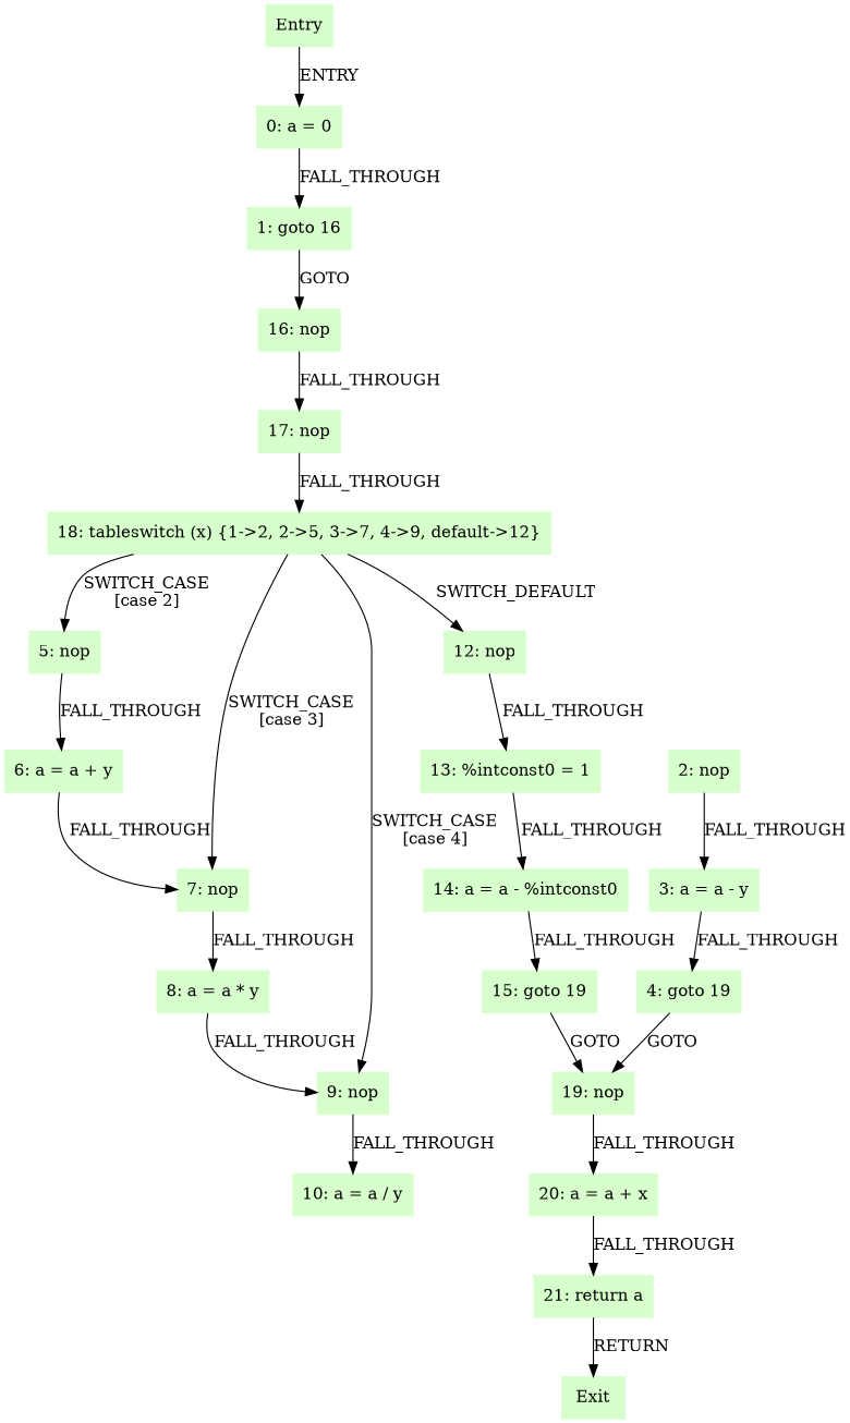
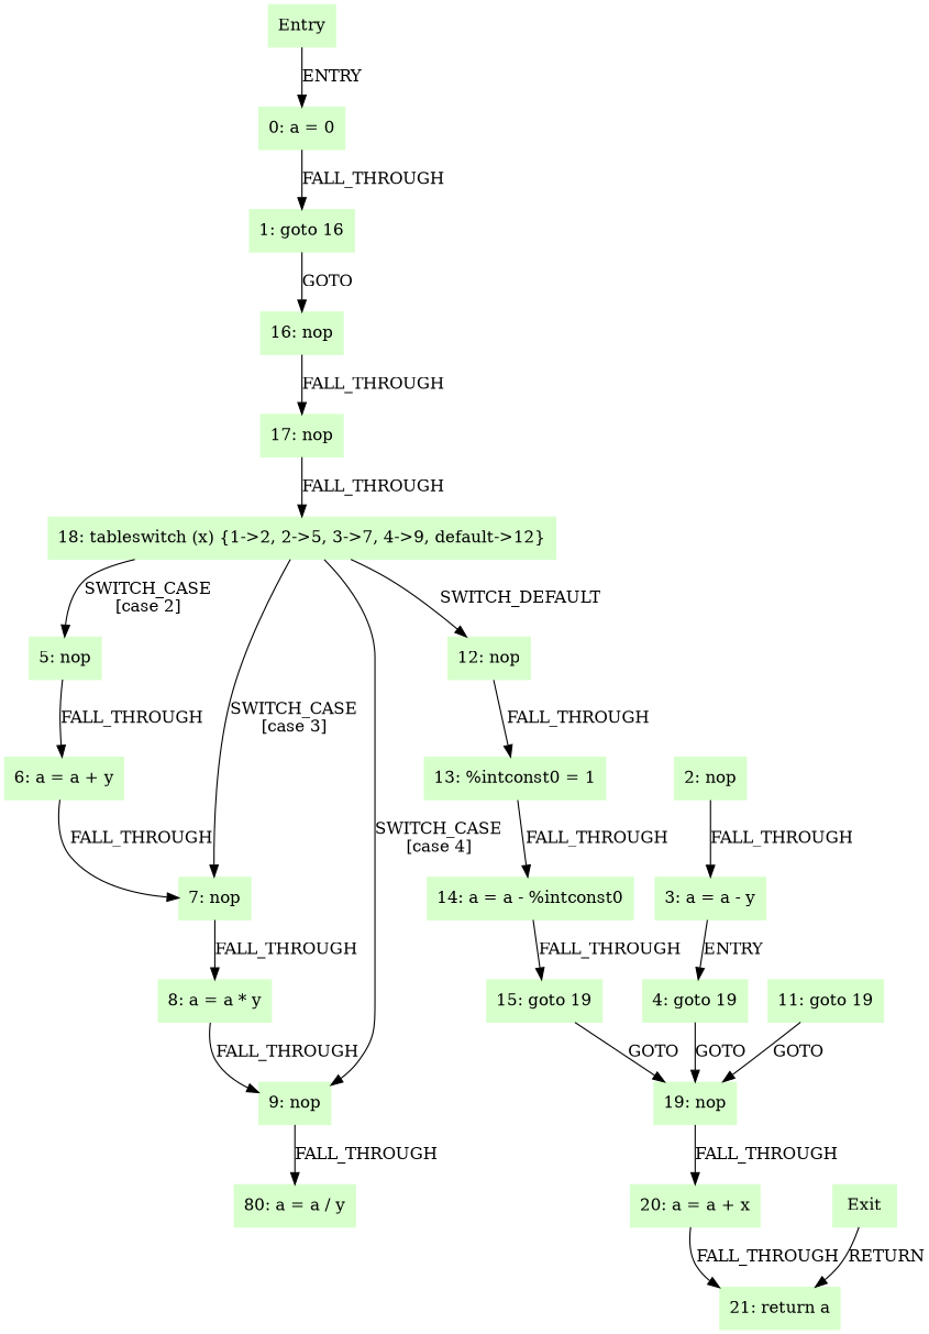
  digraph {
    node [color=".3 .2 1.0" shape=box style=filled]
    Entry
    "0: a = 0"
    "1: goto 16"
    "16: nop"
    "17: nop"
    "2: nop"
    "3: a = a - y"
    "4: goto 19"
    "19: nop"
    "20: a = a + x"
    "5: nop"
    "6: a = a + y"
    "7: nop"
    "8: a = a * y"
    "9: nop"
-   "10: a = a / y"
+   "10: a = a / y" [label="80: a = a / y"]
+   "11: goto 19"
    "12: nop"
    "13: %intconst0 = 1"
    "14: a = a - %intconst0"
    "15: goto 19"
    "18: tableswitch (x) {1->2, 2->5, 3->7, 4->9, default->12}"
    "21: return a"
    Exit
    Entry -> "0: a = 0" [label=ENTRY]
    "0: a = 0" -> "1: goto 16" [label=FALL_THROUGH]
    "1: goto 16" -> "16: nop" [label=GOTO]
    "16: nop" -> "17: nop" [label=FALL_THROUGH]
    "17: nop" -> "18: tableswitch (x) {1->2, 2->5, 3->7, 4->9, default->12}" [label=FALL_THROUGH]
    "2: nop" -> "3: a = a - y" [label=FALL_THROUGH]
-   "3: a = a - y" -> "4: goto 19" [label=FALL_THROUGH]
+   "3: a = a - y" -> "4: goto 19" [label=ENTRY]
    "4: goto 19" -> "19: nop" [label=GOTO]
    "19: nop" -> "20: a = a + x" [label=FALL_THROUGH]
    "20: a = a + x" -> "21: return a" [label=FALL_THROUGH]
    "5: nop" -> "6: a = a + y" [label=FALL_THROUGH]
    "6: a = a + y" -> "7: nop" [label=FALL_THROUGH]
    "7: nop" -> "8: a = a * y" [label=FALL_THROUGH]
    "8: a = a * y" -> "9: nop" [label=FALL_THROUGH]
    "9: nop" -> "10: a = a / y" [label=FALL_THROUGH]
+   "11: goto 19" -> "19: nop" [label=GOTO]
    "12: nop" -> "13: %intconst0 = 1" [label=FALL_THROUGH]
    "13: %intconst0 = 1" -> "14: a = a - %intconst0" [label=FALL_THROUGH]
    "14: a = a - %intconst0" -> "15: goto 19" [label=FALL_THROUGH]
    "15: goto 19" -> "19: nop" [label=GOTO]
    "18: tableswitch (x) {1->2, 2->5, 3->7, 4->9, default->12}" -> "5: nop" [label="SWITCH_CASE\n[case 2]"]
    "18: tableswitch (x) {1->2, 2->5, 3->7, 4->9, default->12}" -> "7: nop" [label="SWITCH_CASE\n[case 3]"]
    "18: tableswitch (x) {1->2, 2->5, 3->7, 4->9, default->12}" -> "9: nop" [label="SWITCH_CASE\n[case 4]"]
    "18: tableswitch (x) {1->2, 2->5, 3->7, 4->9, default->12}" -> "12: nop" [label=SWITCH_DEFAULT]
-   "21: return a" -> Exit [label=RETURN]
+   Exit -> "21: return a" [label=RETURN]
  }
